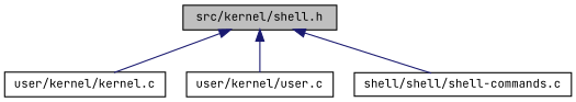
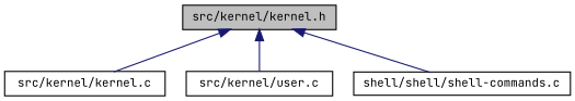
  digraph {
    fontname="JetBrains Mono"
    node [color=black fillcolor=white fontname="JetBrains Mono" fontsize=10 shape=record style=filled]
    edge [color=midnightblue dir=back fontname="JetBrains Mono" fontsize=10 labelfontname=Helvetica labelfontsize=10 style=solid]
-   n1 [fillcolor=grey75 fontcolor=black height=0.2 label="src/kernel/shell.h" width=0.4]
-   n2 [height=0.2 label="user/kernel/kernel.c" width=0.4]
-   n3 [height=0.2 label="user/kernel/user.c" width=0.4]
+   n1 [fillcolor=grey75 fontcolor=black height=0.2 label="src/kernel/kernel.h" width=0.4]
+   n2 [height=0.2 label="src/kernel/kernel.c" width=0.4]
+   n3 [height=0.2 label="src/kernel/user.c" width=0.4]
    n4 [height=0.2 label="shell/shell/shell-commands.c" width=0.4]
    n1 -> n2
    n1 -> n3
    n1 -> n4
  }
